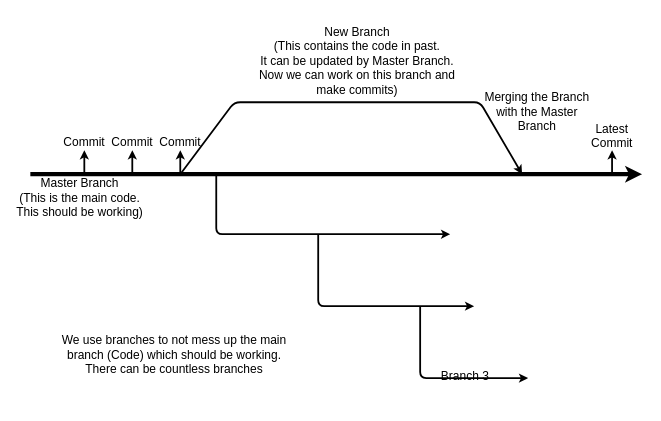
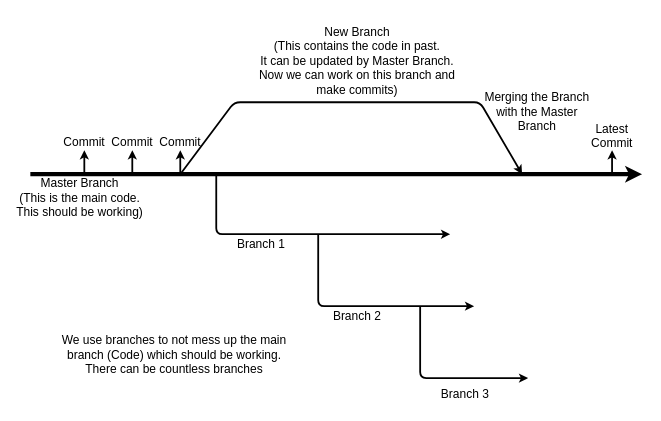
  <mxCell id="0" />
  <mxCell id="1" parent="0" />
  <mxCell id="2" value="&lt;span style=&quot;font-size: 20px&quot;&gt;Merging the Branch with the Master Branch&lt;/span&gt;" style="text;html=1;strokeColor=none;fillColor=none;align=center;verticalAlign=middle;whiteSpace=wrap;rounded=0;" parent="1" vertex="1"><mxGeometry x="800" y="95" width="190" height="180" as="geometry" /></mxCell>
  <mxCell id="3" value="" style="endArrow=classic;html=1;strokeWidth=7;" parent="1" edge="1"><mxGeometry width="50" height="50" relative="1" as="geometry"><mxPoint x="50" y="290" as="sourcePoint" /><mxPoint x="1070" y="290" as="targetPoint" /></mxGeometry></mxCell>
  <mxCell id="4" value="&lt;span style=&quot;font-size: 20px&quot;&gt;Master Branch&lt;br&gt;(This is the main code.&lt;br&gt;This should be working)&lt;/span&gt;" style="text;html=1;strokeColor=none;fillColor=none;align=center;verticalAlign=middle;whiteSpace=wrap;rounded=0;" parent="1" vertex="1"><mxGeometry y="260" width="225" height="135" as="geometry" x="20" /></mxCell>
  <mxCell id="5" value="" style="endArrow=classic;html=1;strokeWidth=3;" parent="1" edge="1"><mxGeometry width="50" height="50" relative="1" as="geometry"><mxPoint x="140" y="290" as="sourcePoint" /><mxPoint x="140" y="250" as="targetPoint" /></mxGeometry></mxCell>
  <mxCell id="6" value="" style="endArrow=classic;html=1;strokeWidth=3;" parent="1" edge="1"><mxGeometry width="50" height="50" relative="1" as="geometry"><mxPoint x="220" y="290" as="sourcePoint" /><mxPoint x="220" y="250" as="targetPoint" /></mxGeometry></mxCell>
  <mxCell id="7" value="" style="endArrow=classic;html=1;strokeWidth=3;" parent="1" edge="1"><mxGeometry width="50" height="50" relative="1" as="geometry"><mxPoint x="300" y="290" as="sourcePoint" /><mxPoint x="300" y="250" as="targetPoint" /></mxGeometry></mxCell>
  <mxCell id="8" value="" style="endArrow=classic;html=1;strokeWidth=3;" parent="1" edge="1"><mxGeometry width="50" height="50" relative="1" as="geometry"><mxPoint x="1020" y="290" as="sourcePoint" /><mxPoint x="1020" y="250" as="targetPoint" /></mxGeometry></mxCell>
  <mxCell id="9" value="&lt;span style=&quot;font-size: 20px&quot;&gt;Commit&lt;/span&gt;" style="text;html=1;strokeColor=none;fillColor=none;align=center;verticalAlign=middle;whiteSpace=wrap;rounded=0;" parent="1" vertex="1"><mxGeometry x="80" y="210" width="120" height="50" as="geometry" /></mxCell>
  <mxCell id="10" value="&lt;span style=&quot;font-size: 20px&quot;&gt;Latest Commit&lt;/span&gt;" style="text;html=1;strokeColor=none;fillColor=none;align=center;verticalAlign=middle;whiteSpace=wrap;rounded=0;" parent="1" vertex="1"><mxGeometry x="960" y="200" width="120" height="50" as="geometry" /></mxCell>
  <mxCell id="11" value="&lt;span style=&quot;font-size: 20px&quot;&gt;Commit&lt;/span&gt;" style="text;html=1;strokeColor=none;fillColor=none;align=center;verticalAlign=middle;whiteSpace=wrap;rounded=0;" parent="1" vertex="1"><mxGeometry x="160" y="210" width="120" height="50" as="geometry" /></mxCell>
  <mxCell id="12" value="&lt;span style=&quot;font-size: 20px&quot;&gt;Commit&lt;/span&gt;" style="text;html=1;strokeColor=none;fillColor=none;align=center;verticalAlign=middle;whiteSpace=wrap;rounded=0;" parent="1" vertex="1"><mxGeometry x="240" y="210" width="120" height="50" as="geometry" /></mxCell>
  <mxCell id="13" value="" style="endArrow=classic;html=1;strokeWidth=3;" parent="1" edge="1"><mxGeometry width="50" height="50" relative="1" as="geometry"><mxPoint x="300" y="290" as="sourcePoint" /><mxPoint x="870" y="290" as="targetPoint" /><Array as="points"><mxPoint x="390" y="170" /><mxPoint x="800" y="170" /></Array></mxGeometry></mxCell>
  <mxCell id="14" value="&lt;span style=&quot;font-size: 20px&quot;&gt;New Branch&lt;br&gt;(This contains the code in past.&lt;br&gt;It can be updated by Master Branch.&lt;br&gt;Now we can work on this branch and make commits)&lt;/span&gt;" style="text;html=1;strokeColor=none;fillColor=none;align=center;verticalAlign=middle;whiteSpace=wrap;rounded=0;" parent="1" vertex="1"><mxGeometry x="425" y="20" width="340" height="160" as="geometry" /></mxCell>
  <mxCell id="15" value="" style="endArrow=classic;html=1;strokeWidth=3;" parent="1" edge="1"><mxGeometry width="50" height="50" relative="1" as="geometry"><mxPoint x="530" y="390" as="sourcePoint" /><mxPoint x="790" y="510" as="targetPoint" /><Array as="points"><mxPoint x="530" y="510" /></Array></mxGeometry></mxCell>
  <mxCell id="16" value="" style="endArrow=classic;html=1;strokeWidth=3;" parent="1" edge="1"><mxGeometry width="50" height="50" relative="1" as="geometry"><mxPoint x="700" y="510" as="sourcePoint" /><mxPoint x="880" y="630" as="targetPoint" /><Array as="points"><mxPoint x="700" y="630" /></Array></mxGeometry></mxCell>
  <mxCell id="17" value="&lt;font style=&quot;font-size: 20px&quot;&gt;We use branches to not mess up the main branch (Code) which should be working.&lt;br&gt;There can be countless branches&lt;br&gt;&lt;/font&gt;" style="text;html=1;strokeColor=none;fillColor=none;align=center;verticalAlign=middle;whiteSpace=wrap;rounded=0;" parent="1" vertex="1"><mxGeometry x="90" y="530" width="400" height="120" as="geometry" /></mxCell>
  <mxCell id="18" value="" style="endArrow=classic;html=1;strokeWidth=3;" parent="1" edge="1"><mxGeometry width="50" height="50" relative="1" as="geometry"><mxPoint x="360" y="290" as="sourcePoint" /><mxPoint x="750" y="390" as="targetPoint" /><Array as="points"><mxPoint x="360" y="390" /></Array></mxGeometry></mxCell>
- <mxCell id="20" value="&lt;span style=&quot;font-size: 20px&quot;&gt;Branch 3&lt;/span&gt;" style="text;html=1;strokeColor=none;fillColor=none;align=center;verticalAlign=middle;whiteSpace=wrap;rounded=0;" parent="1" vertex="1"><mxGeometry x="720" y="600" width="110" height="50" as="geometry" /></mxCell>
+ <mxCell id="19" value="&lt;span style=&quot;font-size: 20px&quot;&gt;Branch 1&lt;/span&gt;" style="text;html=1;strokeColor=none;fillColor=none;align=center;verticalAlign=middle;whiteSpace=wrap;rounded=0;" parent="1" vertex="1"><mxGeometry x="380" y="380" width="110" height="50" as="geometry" /></mxCell>
+ <mxCell id="20" value="&lt;span style=&quot;font-size: 20px&quot;&gt;Branch 3&lt;/span&gt;" style="text;html=1;strokeColor=none;fillColor=none;align=center;verticalAlign=middle;whiteSpace=wrap;rounded=0;" parent="1" vertex="1"><mxGeometry x="720" y="630" width="110" height="50" as="geometry" /></mxCell>
+ <mxCell id="21" value="&lt;span style=&quot;font-size: 20px&quot;&gt;Branch 2&lt;/span&gt;" style="text;html=1;strokeColor=none;fillColor=none;align=center;verticalAlign=middle;whiteSpace=wrap;rounded=0;" parent="1" vertex="1"><mxGeometry x="540" y="500" width="110" height="50" as="geometry" /></mxCell>
